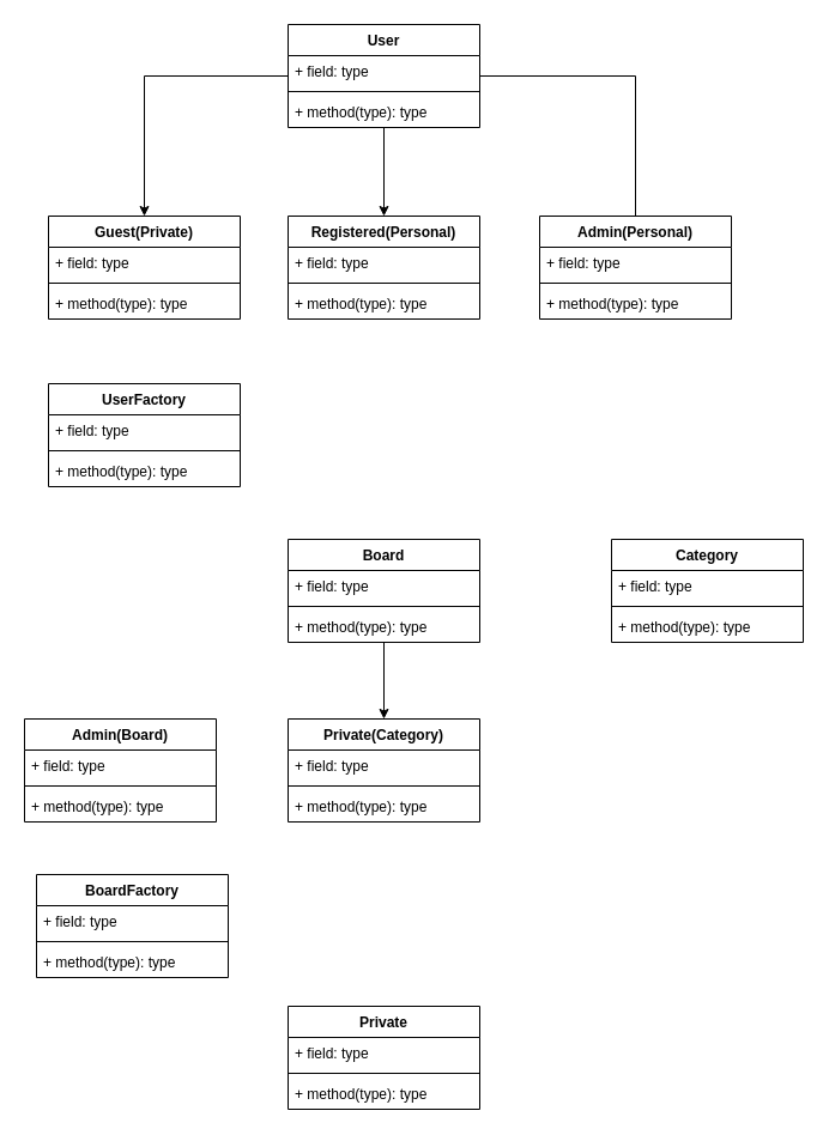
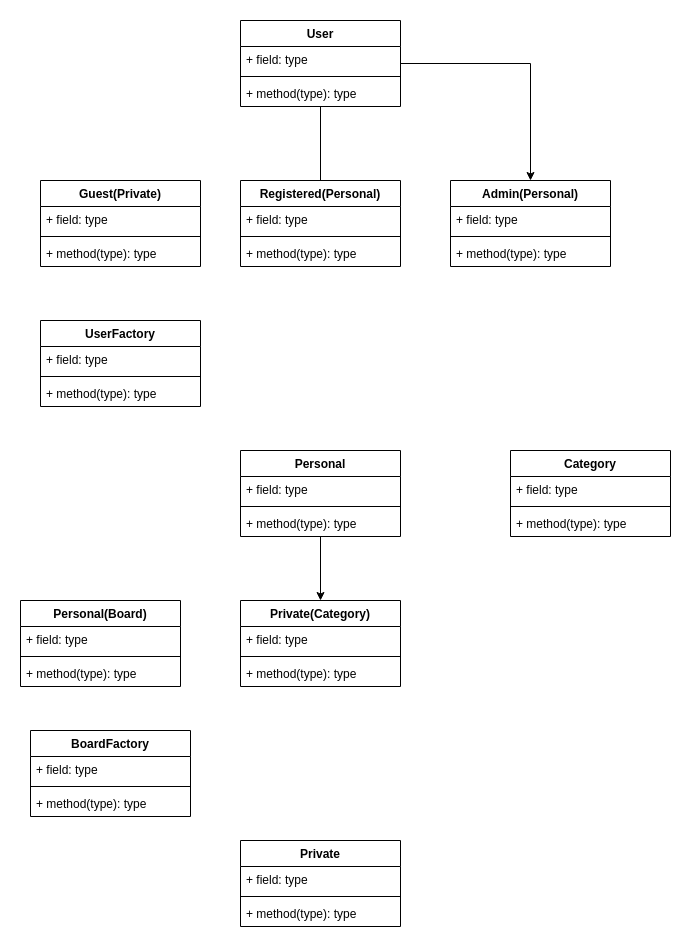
  <mxCell id="0" />
  <mxCell id="1" parent="0" />
- <mxCell id="2" style="edgeStyle=orthogonalEdgeStyle;rounded=0;orthogonalLoop=1;jettySize=auto;html=1;" parent="1" source="5" target="9" edge="1"><mxGeometry relative="1" as="geometry" /></mxCell>
- <mxCell id="3" style="edgeStyle=orthogonalEdgeStyle;rounded=0;orthogonalLoop=1;jettySize=auto;html=1;" parent="1" source="5" target="13" edge="1"><mxGeometry relative="1" as="geometry" /></mxCell>
- <mxCell id="4" style="edgeStyle=orthogonalEdgeStyle;rounded=0;orthogonalLoop=1;jettySize=auto;html=1;entryX=0.5;entryY=0;entryDx=0;entryDy=0;endArrow=none;" parent="1" source="5" target="17" edge="1"><mxGeometry relative="1" as="geometry" /></mxCell>
+ <mxCell id="3" style="edgeStyle=orthogonalEdgeStyle;rounded=0;orthogonalLoop=1;jettySize=auto;html=1;endArrow=none;" parent="1" source="5" target="13" edge="1"><mxGeometry relative="1" as="geometry" /></mxCell>
+ <mxCell id="4" style="edgeStyle=orthogonalEdgeStyle;rounded=0;orthogonalLoop=1;jettySize=auto;html=1;entryX=0.5;entryY=0;entryDx=0;entryDy=0;" parent="1" source="5" target="17" edge="1"><mxGeometry relative="1" as="geometry" /></mxCell>
  <mxCell id="5" value="User" style="swimlane;fontStyle=1;align=center;verticalAlign=top;childLayout=stackLayout;horizontal=1;startSize=26;horizontalStack=0;resizeParent=1;resizeParentMax=0;resizeLast=0;collapsible=1;marginBottom=0;" parent="1" vertex="1"><mxGeometry x="240" y="20" width="160" height="86" as="geometry" /></mxCell>
  <mxCell id="6" value="+ field: type" style="text;strokeColor=none;fillColor=none;align=left;verticalAlign=top;spacingLeft=4;spacingRight=4;overflow=hidden;rotatable=0;points=[[0,0.5],[1,0.5]];portConstraint=eastwest;" parent="5" vertex="1"><mxGeometry y="26" width="160" height="26" as="geometry" /></mxCell>
  <mxCell id="7" value="" style="line;strokeWidth=1;fillColor=none;align=left;verticalAlign=middle;spacingTop=-1;spacingLeft=3;spacingRight=3;rotatable=0;labelPosition=right;points=[];portConstraint=eastwest;" parent="5" vertex="1"><mxGeometry y="52" width="160" height="8" as="geometry" /></mxCell>
  <mxCell id="8" value="+ method(type): type" style="text;strokeColor=none;fillColor=none;align=left;verticalAlign=top;spacingLeft=4;spacingRight=4;overflow=hidden;rotatable=0;points=[[0,0.5],[1,0.5]];portConstraint=eastwest;" parent="5" vertex="1"><mxGeometry y="60" width="160" height="26" as="geometry" /></mxCell>
  <mxCell id="9" value="Guest(Private)" style="swimlane;fontStyle=1;align=center;verticalAlign=top;childLayout=stackLayout;horizontal=1;startSize=26;horizontalStack=0;resizeParent=1;resizeParentMax=0;resizeLast=0;collapsible=1;marginBottom=0;" parent="1" vertex="1"><mxGeometry x="40" y="180" width="160" height="86" as="geometry" /></mxCell>
  <mxCell id="10" value="+ field: type" style="text;strokeColor=none;fillColor=none;align=left;verticalAlign=top;spacingLeft=4;spacingRight=4;overflow=hidden;rotatable=0;points=[[0,0.5],[1,0.5]];portConstraint=eastwest;" parent="9" vertex="1"><mxGeometry y="26" width="160" height="26" as="geometry" /></mxCell>
  <mxCell id="11" value="" style="line;strokeWidth=1;fillColor=none;align=left;verticalAlign=middle;spacingTop=-1;spacingLeft=3;spacingRight=3;rotatable=0;labelPosition=right;points=[];portConstraint=eastwest;" parent="9" vertex="1"><mxGeometry y="52" width="160" height="8" as="geometry" /></mxCell>
  <mxCell id="12" value="+ method(type): type" style="text;strokeColor=none;fillColor=none;align=left;verticalAlign=top;spacingLeft=4;spacingRight=4;overflow=hidden;rotatable=0;points=[[0,0.5],[1,0.5]];portConstraint=eastwest;" parent="9" vertex="1"><mxGeometry y="60" width="160" height="26" as="geometry" /></mxCell>
  <mxCell id="13" value="Registered(Personal)" style="swimlane;fontStyle=1;align=center;verticalAlign=top;childLayout=stackLayout;horizontal=1;startSize=26;horizontalStack=0;resizeParent=1;resizeParentMax=0;resizeLast=0;collapsible=1;marginBottom=0;" parent="1" vertex="1"><mxGeometry x="240" y="180" width="160" height="86" as="geometry" /></mxCell>
  <mxCell id="14" value="+ field: type" style="text;strokeColor=none;fillColor=none;align=left;verticalAlign=top;spacingLeft=4;spacingRight=4;overflow=hidden;rotatable=0;points=[[0,0.5],[1,0.5]];portConstraint=eastwest;" parent="13" vertex="1"><mxGeometry y="26" width="160" height="26" as="geometry" /></mxCell>
  <mxCell id="15" value="" style="line;strokeWidth=1;fillColor=none;align=left;verticalAlign=middle;spacingTop=-1;spacingLeft=3;spacingRight=3;rotatable=0;labelPosition=right;points=[];portConstraint=eastwest;" parent="13" vertex="1"><mxGeometry y="52" width="160" height="8" as="geometry" /></mxCell>
  <mxCell id="16" value="+ method(type): type" style="text;strokeColor=none;fillColor=none;align=left;verticalAlign=top;spacingLeft=4;spacingRight=4;overflow=hidden;rotatable=0;points=[[0,0.5],[1,0.5]];portConstraint=eastwest;" parent="13" vertex="1"><mxGeometry y="60" width="160" height="26" as="geometry" /></mxCell>
  <mxCell id="17" value="Admin(Personal)" style="swimlane;fontStyle=1;align=center;verticalAlign=top;childLayout=stackLayout;horizontal=1;startSize=26;horizontalStack=0;resizeParent=1;resizeParentMax=0;resizeLast=0;collapsible=1;marginBottom=0;" parent="1" vertex="1"><mxGeometry x="450" y="180" width="160" height="86" as="geometry" /></mxCell>
  <mxCell id="18" value="+ field: type" style="text;strokeColor=none;fillColor=none;align=left;verticalAlign=top;spacingLeft=4;spacingRight=4;overflow=hidden;rotatable=0;points=[[0,0.5],[1,0.5]];portConstraint=eastwest;" parent="17" vertex="1"><mxGeometry y="26" width="160" height="26" as="geometry" /></mxCell>
  <mxCell id="19" value="" style="line;strokeWidth=1;fillColor=none;align=left;verticalAlign=middle;spacingTop=-1;spacingLeft=3;spacingRight=3;rotatable=0;labelPosition=right;points=[];portConstraint=eastwest;" parent="17" vertex="1"><mxGeometry y="52" width="160" height="8" as="geometry" /></mxCell>
  <mxCell id="20" value="+ method(type): type" style="text;strokeColor=none;fillColor=none;align=left;verticalAlign=top;spacingLeft=4;spacingRight=4;overflow=hidden;rotatable=0;points=[[0,0.5],[1,0.5]];portConstraint=eastwest;" parent="17" vertex="1"><mxGeometry y="60" width="160" height="26" as="geometry" /></mxCell>
  <mxCell id="21" value="UserFactory" style="swimlane;fontStyle=1;align=center;verticalAlign=top;childLayout=stackLayout;horizontal=1;startSize=26;horizontalStack=0;resizeParent=1;resizeParentMax=0;resizeLast=0;collapsible=1;marginBottom=0;" parent="1" vertex="1"><mxGeometry x="40" y="320" width="160" height="86" as="geometry" /></mxCell>
  <mxCell id="22" value="+ field: type" style="text;strokeColor=none;fillColor=none;align=left;verticalAlign=top;spacingLeft=4;spacingRight=4;overflow=hidden;rotatable=0;points=[[0,0.5],[1,0.5]];portConstraint=eastwest;" parent="21" vertex="1"><mxGeometry y="26" width="160" height="26" as="geometry" /></mxCell>
  <mxCell id="23" value="" style="line;strokeWidth=1;fillColor=none;align=left;verticalAlign=middle;spacingTop=-1;spacingLeft=3;spacingRight=3;rotatable=0;labelPosition=right;points=[];portConstraint=eastwest;" parent="21" vertex="1"><mxGeometry y="52" width="160" height="8" as="geometry" /></mxCell>
  <mxCell id="24" value="+ method(type): type" style="text;strokeColor=none;fillColor=none;align=left;verticalAlign=top;spacingLeft=4;spacingRight=4;overflow=hidden;rotatable=0;points=[[0,0.5],[1,0.5]];portConstraint=eastwest;" parent="21" vertex="1"><mxGeometry y="60" width="160" height="26" as="geometry" /></mxCell>
  <mxCell id="25" style="edgeStyle=orthogonalEdgeStyle;rounded=0;orthogonalLoop=1;jettySize=auto;html=1;" parent="1" source="26" target="34" edge="1"><mxGeometry relative="1" as="geometry" /></mxCell>
- <mxCell id="26" value="Board" style="swimlane;fontStyle=1;align=center;verticalAlign=top;childLayout=stackLayout;horizontal=1;startSize=26;horizontalStack=0;resizeParent=1;resizeParentMax=0;resizeLast=0;collapsible=1;marginBottom=0;" parent="1" vertex="1"><mxGeometry x="240" y="450" width="160" height="86" as="geometry" /></mxCell>
+ <mxCell id="26" value="Personal" style="swimlane;fontStyle=1;align=center;verticalAlign=top;childLayout=stackLayout;horizontal=1;startSize=26;horizontalStack=0;resizeParent=1;resizeParentMax=0;resizeLast=0;collapsible=1;marginBottom=0;" parent="1" vertex="1"><mxGeometry x="240" y="450" width="160" height="86" as="geometry" /></mxCell>
  <mxCell id="27" value="+ field: type" style="text;strokeColor=none;fillColor=none;align=left;verticalAlign=top;spacingLeft=4;spacingRight=4;overflow=hidden;rotatable=0;points=[[0,0.5],[1,0.5]];portConstraint=eastwest;" parent="26" vertex="1"><mxGeometry y="26" width="160" height="26" as="geometry" /></mxCell>
  <mxCell id="28" value="" style="line;strokeWidth=1;fillColor=none;align=left;verticalAlign=middle;spacingTop=-1;spacingLeft=3;spacingRight=3;rotatable=0;labelPosition=right;points=[];portConstraint=eastwest;" parent="26" vertex="1"><mxGeometry y="52" width="160" height="8" as="geometry" /></mxCell>
  <mxCell id="29" value="+ method(type): type" style="text;strokeColor=none;fillColor=none;align=left;verticalAlign=top;spacingLeft=4;spacingRight=4;overflow=hidden;rotatable=0;points=[[0,0.5],[1,0.5]];portConstraint=eastwest;" parent="26" vertex="1"><mxGeometry y="60" width="160" height="26" as="geometry" /></mxCell>
- <mxCell id="30" value="Admin(Board)" style="swimlane;fontStyle=1;align=center;verticalAlign=top;childLayout=stackLayout;horizontal=1;startSize=26;horizontalStack=0;resizeParent=1;resizeParentMax=0;resizeLast=0;collapsible=1;marginBottom=0;" parent="1" vertex="1"><mxGeometry x="20" y="600" width="160" height="86" as="geometry" /></mxCell>
+ <mxCell id="30" value="Personal(Board)" style="swimlane;fontStyle=1;align=center;verticalAlign=top;childLayout=stackLayout;horizontal=1;startSize=26;horizontalStack=0;resizeParent=1;resizeParentMax=0;resizeLast=0;collapsible=1;marginBottom=0;" parent="1" vertex="1"><mxGeometry x="20" y="600" width="160" height="86" as="geometry" /></mxCell>
  <mxCell id="31" value="+ field: type" style="text;strokeColor=none;fillColor=none;align=left;verticalAlign=top;spacingLeft=4;spacingRight=4;overflow=hidden;rotatable=0;points=[[0,0.5],[1,0.5]];portConstraint=eastwest;" parent="30" vertex="1"><mxGeometry y="26" width="160" height="26" as="geometry" /></mxCell>
  <mxCell id="32" value="" style="line;strokeWidth=1;fillColor=none;align=left;verticalAlign=middle;spacingTop=-1;spacingLeft=3;spacingRight=3;rotatable=0;labelPosition=right;points=[];portConstraint=eastwest;" parent="30" vertex="1"><mxGeometry y="52" width="160" height="8" as="geometry" /></mxCell>
  <mxCell id="33" value="+ method(type): type" style="text;strokeColor=none;fillColor=none;align=left;verticalAlign=top;spacingLeft=4;spacingRight=4;overflow=hidden;rotatable=0;points=[[0,0.5],[1,0.5]];portConstraint=eastwest;" parent="30" vertex="1"><mxGeometry y="60" width="160" height="26" as="geometry" /></mxCell>
  <mxCell id="34" value="Private(Category)" style="swimlane;fontStyle=1;align=center;verticalAlign=top;childLayout=stackLayout;horizontal=1;startSize=26;horizontalStack=0;resizeParent=1;resizeParentMax=0;resizeLast=0;collapsible=1;marginBottom=0;" parent="1" vertex="1"><mxGeometry x="240" y="600" width="160" height="86" as="geometry" /></mxCell>
  <mxCell id="35" value="+ field: type" style="text;strokeColor=none;fillColor=none;align=left;verticalAlign=top;spacingLeft=4;spacingRight=4;overflow=hidden;rotatable=0;points=[[0,0.5],[1,0.5]];portConstraint=eastwest;" parent="34" vertex="1"><mxGeometry y="26" width="160" height="26" as="geometry" /></mxCell>
  <mxCell id="36" value="" style="line;strokeWidth=1;fillColor=none;align=left;verticalAlign=middle;spacingTop=-1;spacingLeft=3;spacingRight=3;rotatable=0;labelPosition=right;points=[];portConstraint=eastwest;" parent="34" vertex="1"><mxGeometry y="52" width="160" height="8" as="geometry" /></mxCell>
  <mxCell id="37" value="+ method(type): type" style="text;strokeColor=none;fillColor=none;align=left;verticalAlign=top;spacingLeft=4;spacingRight=4;overflow=hidden;rotatable=0;points=[[0,0.5],[1,0.5]];portConstraint=eastwest;" parent="34" vertex="1"><mxGeometry y="60" width="160" height="26" as="geometry" /></mxCell>
  <mxCell id="38" value="BoardFactory" style="swimlane;fontStyle=1;align=center;verticalAlign=top;childLayout=stackLayout;horizontal=1;startSize=26;horizontalStack=0;resizeParent=1;resizeParentMax=0;resizeLast=0;collapsible=1;marginBottom=0;" parent="1" vertex="1"><mxGeometry x="30" y="730" width="160" height="86" as="geometry" /></mxCell>
  <mxCell id="39" value="+ field: type" style="text;strokeColor=none;fillColor=none;align=left;verticalAlign=top;spacingLeft=4;spacingRight=4;overflow=hidden;rotatable=0;points=[[0,0.5],[1,0.5]];portConstraint=eastwest;" parent="38" vertex="1"><mxGeometry y="26" width="160" height="26" as="geometry" /></mxCell>
  <mxCell id="40" value="" style="line;strokeWidth=1;fillColor=none;align=left;verticalAlign=middle;spacingTop=-1;spacingLeft=3;spacingRight=3;rotatable=0;labelPosition=right;points=[];portConstraint=eastwest;" parent="38" vertex="1"><mxGeometry y="52" width="160" height="8" as="geometry" /></mxCell>
  <mxCell id="41" value="+ method(type): type" style="text;strokeColor=none;fillColor=none;align=left;verticalAlign=top;spacingLeft=4;spacingRight=4;overflow=hidden;rotatable=0;points=[[0,0.5],[1,0.5]];portConstraint=eastwest;" parent="38" vertex="1"><mxGeometry y="60" width="160" height="26" as="geometry" /></mxCell>
  <mxCell id="42" value="Category" style="swimlane;fontStyle=1;align=center;verticalAlign=top;childLayout=stackLayout;horizontal=1;startSize=26;horizontalStack=0;resizeParent=1;resizeParentMax=0;resizeLast=0;collapsible=1;marginBottom=0;" parent="1" vertex="1"><mxGeometry x="510" y="450" width="160" height="86" as="geometry" /></mxCell>
  <mxCell id="43" value="+ field: type" style="text;strokeColor=none;fillColor=none;align=left;verticalAlign=top;spacingLeft=4;spacingRight=4;overflow=hidden;rotatable=0;points=[[0,0.5],[1,0.5]];portConstraint=eastwest;" parent="42" vertex="1"><mxGeometry y="26" width="160" height="26" as="geometry" /></mxCell>
  <mxCell id="44" value="" style="line;strokeWidth=1;fillColor=none;align=left;verticalAlign=middle;spacingTop=-1;spacingLeft=3;spacingRight=3;rotatable=0;labelPosition=right;points=[];portConstraint=eastwest;" parent="42" vertex="1"><mxGeometry y="52" width="160" height="8" as="geometry" /></mxCell>
  <mxCell id="45" value="+ method(type): type" style="text;strokeColor=none;fillColor=none;align=left;verticalAlign=top;spacingLeft=4;spacingRight=4;overflow=hidden;rotatable=0;points=[[0,0.5],[1,0.5]];portConstraint=eastwest;" parent="42" vertex="1"><mxGeometry y="60" width="160" height="26" as="geometry" /></mxCell>
  <mxCell id="46" value="Private" style="swimlane;fontStyle=1;align=center;verticalAlign=top;childLayout=stackLayout;horizontal=1;startSize=26;horizontalStack=0;resizeParent=1;resizeParentMax=0;resizeLast=0;collapsible=1;marginBottom=0;" parent="1" vertex="1"><mxGeometry x="240" y="840" width="160" height="86" as="geometry" /></mxCell>
  <mxCell id="47" value="+ field: type" style="text;strokeColor=none;fillColor=none;align=left;verticalAlign=top;spacingLeft=4;spacingRight=4;overflow=hidden;rotatable=0;points=[[0,0.5],[1,0.5]];portConstraint=eastwest;" parent="46" vertex="1"><mxGeometry y="26" width="160" height="26" as="geometry" /></mxCell>
  <mxCell id="48" value="" style="line;strokeWidth=1;fillColor=none;align=left;verticalAlign=middle;spacingTop=-1;spacingLeft=3;spacingRight=3;rotatable=0;labelPosition=right;points=[];portConstraint=eastwest;" parent="46" vertex="1"><mxGeometry y="52" width="160" height="8" as="geometry" /></mxCell>
  <mxCell id="49" value="+ method(type): type" style="text;strokeColor=none;fillColor=none;align=left;verticalAlign=top;spacingLeft=4;spacingRight=4;overflow=hidden;rotatable=0;points=[[0,0.5],[1,0.5]];portConstraint=eastwest;" parent="46" vertex="1"><mxGeometry y="60" width="160" height="26" as="geometry" /></mxCell>
